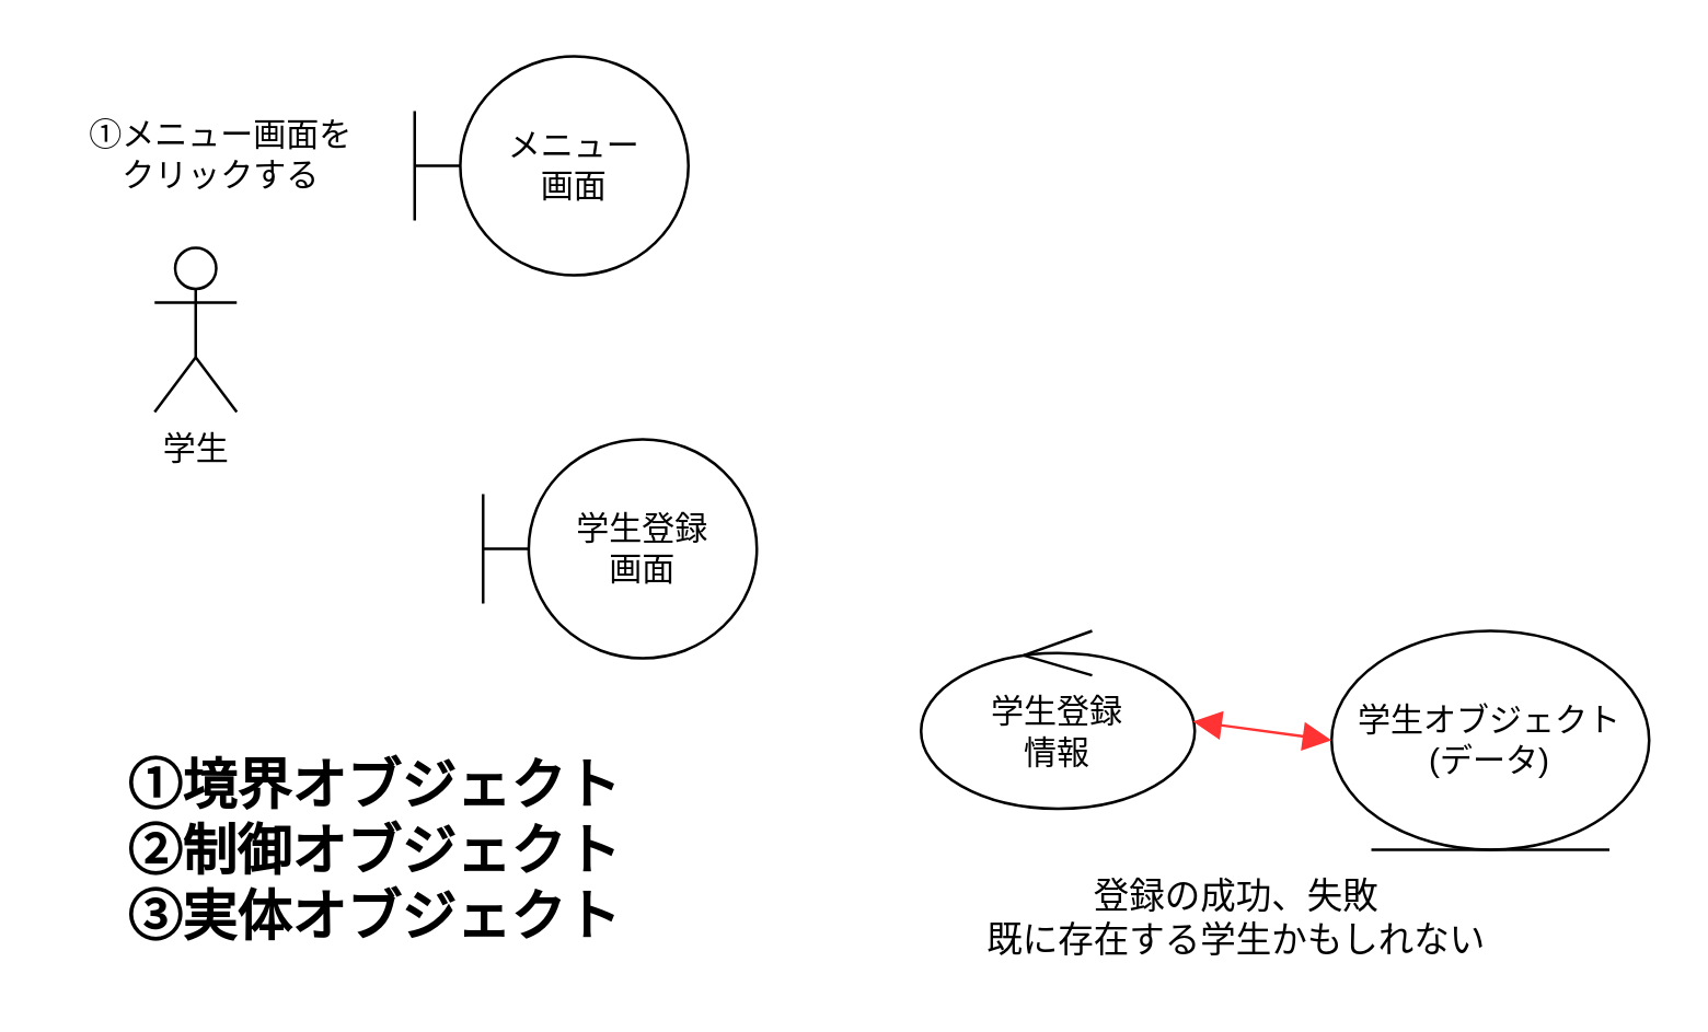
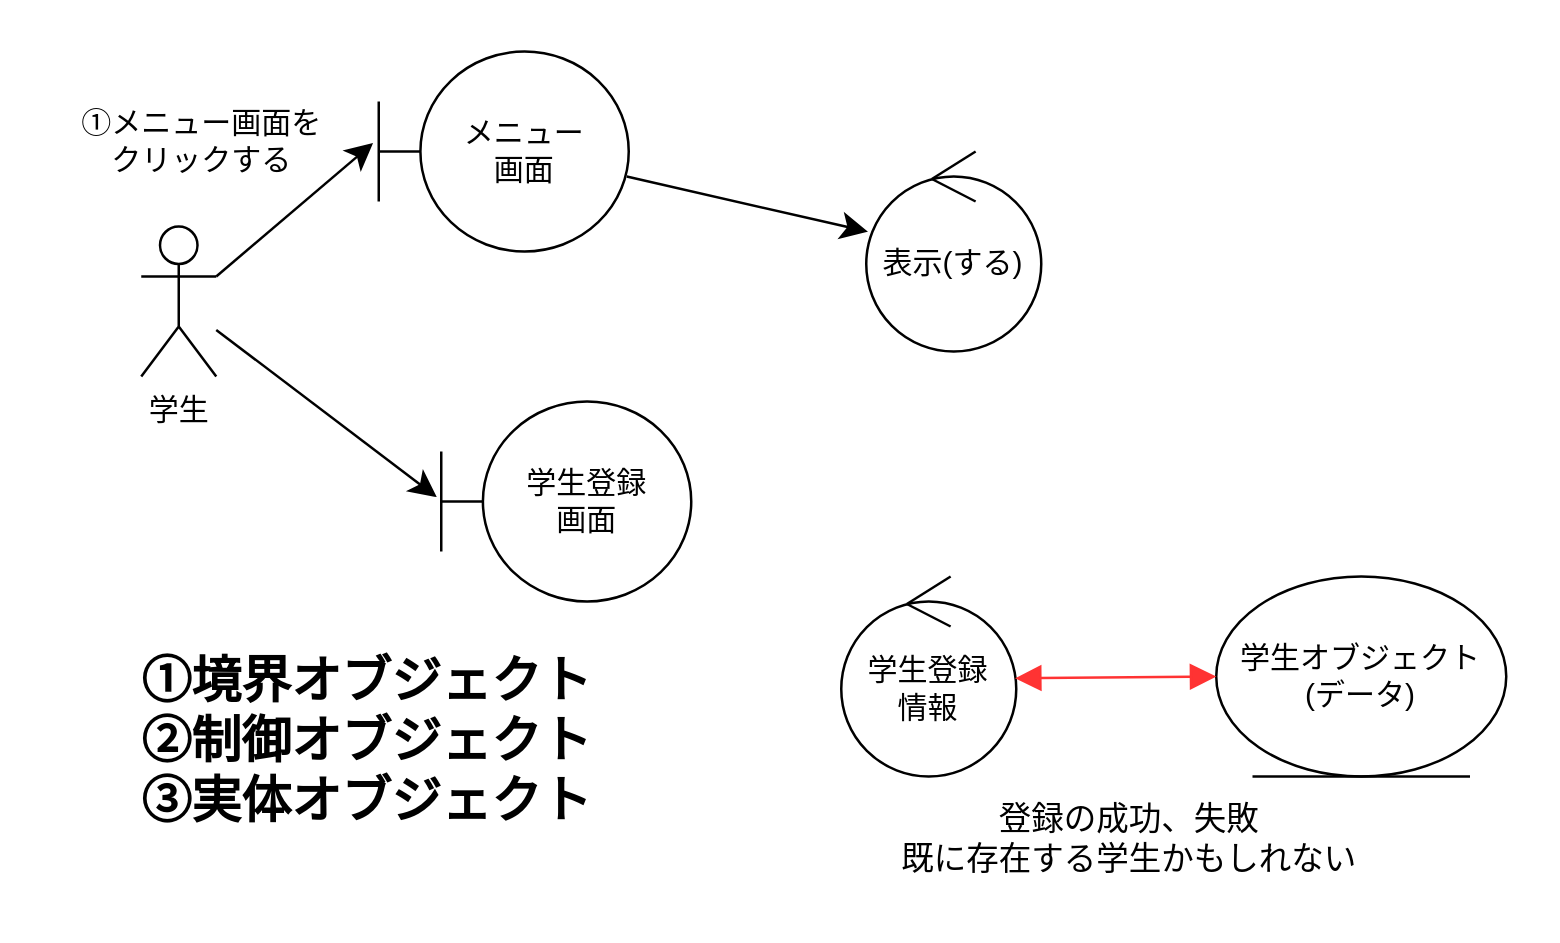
  <mxCell id="0" />
  <mxCell id="1" parent="0" />
+ <mxCell id="2" value="" style="edgeStyle=none;curved=1;rounded=0;orthogonalLoop=1;jettySize=auto;html=1;fontSize=12;startSize=8;endSize=8;entryX=-0.018;entryY=0.478;entryDx=0;entryDy=0;entryPerimeter=0;" edge="1" parent="1" source="3" target="9"><mxGeometry relative="1" as="geometry" /></mxCell>
  <mxCell id="3" value="学生" style="shape=umlActor;verticalLabelPosition=bottom;verticalAlign=top;html=1;" vertex="1" parent="1"><mxGeometry x="56" y="90" width="30" height="60" as="geometry" /></mxCell>
  <mxCell id="4" value="メニュー&lt;div&gt;画面&lt;/div&gt;" style="shape=umlBoundary;whiteSpace=wrap;html=1;" vertex="1" parent="1"><mxGeometry x="151" y="20" width="100" height="80" as="geometry" /></mxCell>
+ <mxCell id="5" value="" style="endArrow=classic;html=1;rounded=0;fontSize=12;startSize=8;endSize=8;curved=1;entryX=-0.023;entryY=0.458;entryDx=0;entryDy=0;entryPerimeter=0;exitX=1;exitY=0.333;exitDx=0;exitDy=0;exitPerimeter=0;" edge="1" parent="1" source="3" target="4"><mxGeometry width="50" height="50" relative="1" as="geometry"><mxPoint x="116" y="170" as="sourcePoint" /><mxPoint x="166" y="120" as="targetPoint" /></mxGeometry></mxCell>
  <mxCell id="6" value="①メニュー画面を&lt;div&gt;クリックする&lt;/div&gt;" style="text;html=1;align=center;verticalAlign=middle;resizable=0;points=[];autosize=1;strokeColor=none;fillColor=none;fontSize=12;" vertex="1" parent="1"><mxGeometry x="20" y="36" width="120" height="40" as="geometry" /></mxCell>
+ <mxCell id="7" value="表示&lt;span style=&quot;background-color: transparent; color: light-dark(rgb(0, 0, 0), rgb(255, 255, 255));&quot;&gt;(する)&lt;/span&gt;" style="ellipse;shape=umlControl;whiteSpace=wrap;html=1;" vertex="1" parent="1"><mxGeometry x="346" y="60" width="70" height="80" as="geometry" /></mxCell>
+ <mxCell id="8" value="" style="endArrow=classic;html=1;rounded=0;fontSize=12;startSize=8;endSize=8;curved=1;exitX=0.992;exitY=0.625;exitDx=0;exitDy=0;exitPerimeter=0;" edge="1" parent="1" source="4" target="7"><mxGeometry width="50" height="50" relative="1" as="geometry"><mxPoint x="276" y="113" as="sourcePoint" /><mxPoint x="364" y="60" as="targetPoint" /></mxGeometry></mxCell>
  <mxCell id="9" value="学生登録&lt;div&gt;画面&lt;/div&gt;" style="shape=umlBoundary;whiteSpace=wrap;html=1;" vertex="1" parent="1"><mxGeometry x="176" y="160" width="100" height="80" as="geometry" /></mxCell>
- <mxCell id="10" value="学生登録&lt;div&gt;情報&lt;/div&gt;" style="ellipse;shape=umlControl;whiteSpace=wrap;html=1;" vertex="1" parent="1"><mxGeometry x="336" y="230" width="100" height="65" as="geometry" /></mxCell>
+ <mxCell id="10" value="学生登録&lt;div&gt;情報&lt;/div&gt;" style="ellipse;shape=umlControl;whiteSpace=wrap;html=1;" vertex="1" parent="1"><mxGeometry x="336" y="230" width="70" height="80" as="geometry" /></mxCell>
  <mxCell id="11" value="学生オブジェクト&lt;div&gt;(データ)&lt;/div&gt;" style="ellipse;shape=umlEntity;whiteSpace=wrap;html=1;" vertex="1" parent="1"><mxGeometry x="486" y="230" width="116" height="80" as="geometry" /></mxCell>
  <mxCell id="12" value="" style="endArrow=block;startArrow=block;endFill=1;startFill=1;html=1;rounded=0;fontSize=12;startSize=8;endSize=8;curved=1;exitX=0.993;exitY=0.509;exitDx=0;exitDy=0;exitPerimeter=0;entryX=0;entryY=0.5;entryDx=0;entryDy=0;strokeColor=#FF3333;" edge="1" parent="1" source="10" target="11"><mxGeometry width="160" relative="1" as="geometry"><mxPoint x="466" y="290" as="sourcePoint" /><mxPoint x="626" y="290" as="targetPoint" /></mxGeometry></mxCell>
  <mxCell id="13" value="登録の成功、失敗&lt;div&gt;既に存在する学生かもしれない&lt;/div&gt;" style="text;html=1;align=center;verticalAlign=middle;resizable=0;points=[];autosize=1;strokeColor=none;fillColor=none;fontSize=13;" vertex="1" parent="1"><mxGeometry x="346" y="315" width="210" height="40" as="geometry" /></mxCell>
- <mxCell id="14" value="①境界オブジェクト&lt;div&gt;②制御オブジェクト&lt;/div&gt;&lt;div&gt;③実体オブジェクト&lt;/div&gt;" style="text;html=1;align=center;verticalAlign=middle;resizable=0;points=[];autosize=1;strokeColor=none;fillColor=none;fontSize=20;fontStyle=1" vertex="1" parent="1"><mxGeometry x="36" y="265" width="200" height="90" as="geometry" /></mxCell>
+ <mxCell id="14" value="①境界オブジェクト&lt;div&gt;②制御オブジェクト&lt;/div&gt;&lt;div&gt;③実体オブジェクト&lt;/div&gt;" style="text;html=1;align=center;verticalAlign=middle;resizable=0;points=[];autosize=1;strokeColor=none;fillColor=none;fontSize=20;fontStyle=1" vertex="1" parent="1"><mxGeometry x="46" y="250" width="200" height="90" as="geometry" /></mxCell>
